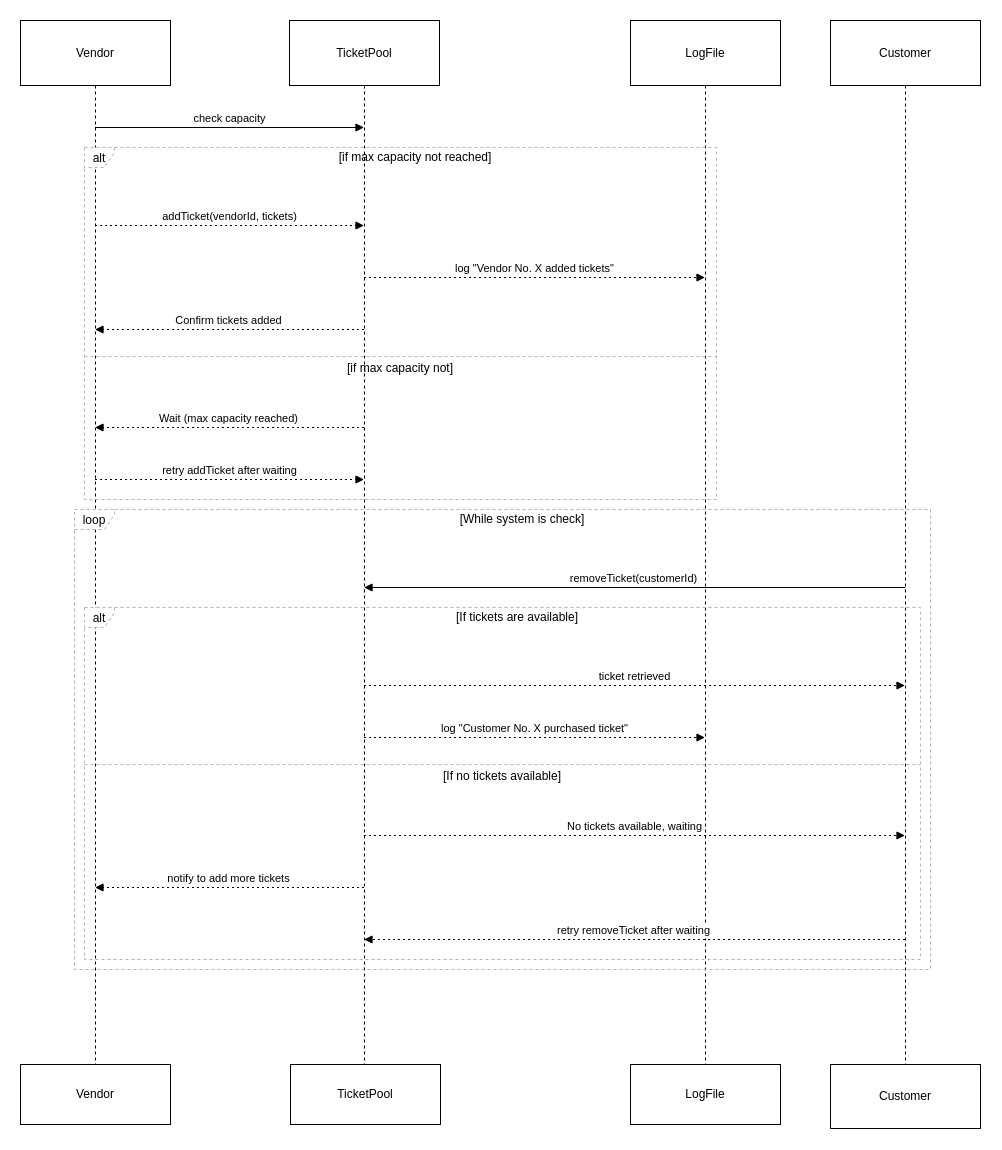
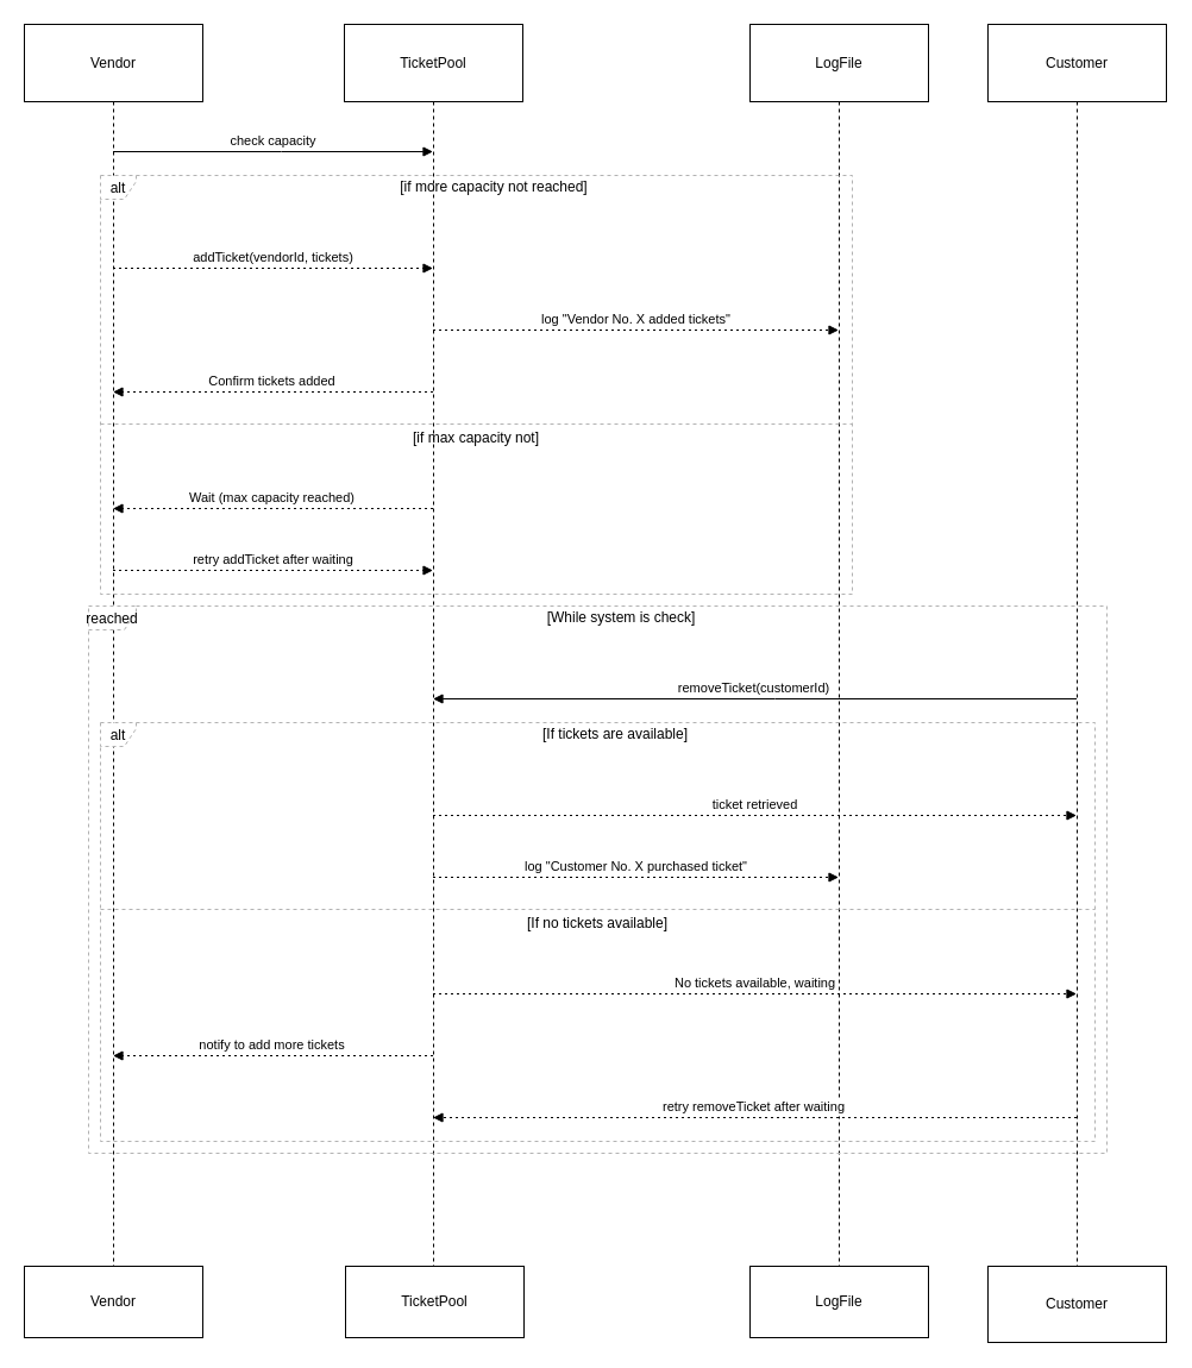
  <mxCell id="0" />
  <mxCell id="1" parent="0" />
  <mxCell id="2" value="Vendor" style="shape=umlLifeline;perimeter=lifelinePerimeter;whiteSpace=wrap;container=1;dropTarget=0;collapsible=0;recursiveResize=0;outlineConnect=0;portConstraint=eastwest;newEdgeStyle={&quot;edgeStyle&quot;:&quot;elbowEdgeStyle&quot;,&quot;elbow&quot;:&quot;vertical&quot;,&quot;curved&quot;:0,&quot;rounded&quot;:0};size=65;" vertex="1" parent="1"><mxGeometry x="20" y="20" width="150" height="1044" as="geometry" /></mxCell>
  <mxCell id="3" value="TicketPool" style="shape=umlLifeline;perimeter=lifelinePerimeter;whiteSpace=wrap;container=1;dropTarget=0;collapsible=0;recursiveResize=0;outlineConnect=0;portConstraint=eastwest;newEdgeStyle={&quot;edgeStyle&quot;:&quot;elbowEdgeStyle&quot;,&quot;elbow&quot;:&quot;vertical&quot;,&quot;curved&quot;:0,&quot;rounded&quot;:0};size=65;" vertex="1" parent="1"><mxGeometry x="289" y="20" width="150" height="1044" as="geometry" /></mxCell>
  <mxCell id="4" value="LogFile" style="shape=umlLifeline;perimeter=lifelinePerimeter;whiteSpace=wrap;container=1;dropTarget=0;collapsible=0;recursiveResize=0;outlineConnect=0;portConstraint=eastwest;newEdgeStyle={&quot;edgeStyle&quot;:&quot;elbowEdgeStyle&quot;,&quot;elbow&quot;:&quot;vertical&quot;,&quot;curved&quot;:0,&quot;rounded&quot;:0};size=65;" vertex="1" parent="1"><mxGeometry x="630" y="20" width="150" height="1044" as="geometry" /></mxCell>
  <mxCell id="5" value="Customer" style="shape=umlLifeline;perimeter=lifelinePerimeter;whiteSpace=wrap;container=1;dropTarget=0;collapsible=0;recursiveResize=0;outlineConnect=0;portConstraint=eastwest;newEdgeStyle={&quot;edgeStyle&quot;:&quot;elbowEdgeStyle&quot;,&quot;elbow&quot;:&quot;vertical&quot;,&quot;curved&quot;:0,&quot;rounded&quot;:0};size=65;" vertex="1" parent="1"><mxGeometry x="830" y="20" width="150" height="1044" as="geometry" /></mxCell>
  <mxCell id="6" value="alt" style="shape=umlFrame;dashed=1;pointerEvents=0;dropTarget=0;strokeColor=#B3B3B3;height=20;width=30" vertex="1" parent="1"><mxGeometry x="84" y="147" width="632" height="352" as="geometry" /></mxCell>
- <mxCell id="7" value="[if max capacity not reached]" style="text;strokeColor=none;fillColor=none;align=center;verticalAlign=middle;whiteSpace=wrap;" vertex="1" parent="6"><mxGeometry x="30" width="602" height="20" as="geometry" /></mxCell>
+ <mxCell id="7" value="[if more capacity not reached]" style="text;strokeColor=none;fillColor=none;align=center;verticalAlign=middle;whiteSpace=wrap;" vertex="1" parent="6"><mxGeometry x="30" width="602" height="20" as="geometry" /></mxCell>
  <mxCell id="8" value="[if max capacity not]" style="shape=line;dashed=1;whiteSpace=wrap;verticalAlign=top;labelPosition=center;verticalLabelPosition=middle;align=center;strokeColor=#B3B3B3;" vertex="1" parent="6"><mxGeometry y="207" width="632" height="4" as="geometry" /></mxCell>
  <mxCell id="9" value="alt" style="shape=umlFrame;dashed=1;pointerEvents=0;dropTarget=0;strokeColor=#B3B3B3;height=20;width=30" vertex="1" parent="1"><mxGeometry x="84" y="607" width="836" height="352" as="geometry" /></mxCell>
  <mxCell id="10" value="[If tickets are available]" style="text;strokeColor=none;fillColor=none;align=center;verticalAlign=middle;whiteSpace=wrap;" vertex="1" parent="9"><mxGeometry x="30" width="806" height="20" as="geometry" /></mxCell>
  <mxCell id="11" value="[If no tickets available]" style="shape=line;dashed=1;whiteSpace=wrap;verticalAlign=top;labelPosition=center;verticalLabelPosition=middle;align=center;strokeColor=#B3B3B3;" vertex="1" parent="9"><mxGeometry y="155" width="836" height="4" as="geometry" /></mxCell>
- <mxCell id="12" value="loop" style="shape=umlFrame;dashed=1;pointerEvents=0;dropTarget=0;strokeColor=#B3B3B3;height=20;width=40" vertex="1" parent="1"><mxGeometry x="74" y="509" width="856" height="460" as="geometry" /></mxCell>
+ <mxCell id="12" value="reached" style="shape=umlFrame;dashed=1;pointerEvents=0;dropTarget=0;strokeColor=#B3B3B3;height=20;width=40" vertex="1" parent="1"><mxGeometry x="74" y="509" width="856" height="460" as="geometry" /></mxCell>
  <mxCell id="13" value="[While system is check]" style="text;strokeColor=none;fillColor=none;align=center;verticalAlign=middle;whiteSpace=wrap;" vertex="1" parent="12"><mxGeometry x="40" width="816" height="20" as="geometry" /></mxCell>
  <mxCell id="14" value="check capacity" style="verticalAlign=bottom;edgeStyle=elbowEdgeStyle;elbow=vertical;curved=0;rounded=0;endArrow=block;" edge="1" parent="1" source="2" target="3"><mxGeometry relative="1" as="geometry"><Array as="points"><mxPoint x="236" y="127" /></Array></mxGeometry></mxCell>
  <mxCell id="15" value="addTicket(vendorId, tickets)" style="verticalAlign=bottom;edgeStyle=elbowEdgeStyle;elbow=vertical;curved=0;rounded=0;dashed=1;dashPattern=2 3;endArrow=block;" edge="1" parent="1" source="2" target="3"><mxGeometry relative="1" as="geometry"><Array as="points"><mxPoint x="236" y="225" /></Array></mxGeometry></mxCell>
  <mxCell id="16" value="log &quot;Vendor No. X added tickets&quot;" style="verticalAlign=bottom;edgeStyle=elbowEdgeStyle;elbow=vertical;curved=0;rounded=0;dashed=1;dashPattern=2 3;endArrow=block;" edge="1" parent="1" source="3" target="4"><mxGeometry relative="1" as="geometry"><Array as="points"><mxPoint x="546" y="277" /></Array></mxGeometry></mxCell>
  <mxCell id="17" value="Confirm tickets added" style="verticalAlign=bottom;edgeStyle=elbowEdgeStyle;elbow=vertical;curved=0;rounded=0;dashed=1;dashPattern=2 3;endArrow=block;" edge="1" parent="1" source="3" target="2"><mxGeometry relative="1" as="geometry"><Array as="points"><mxPoint x="239" y="329" /></Array></mxGeometry></mxCell>
  <mxCell id="18" value="Wait (max capacity reached)" style="verticalAlign=bottom;edgeStyle=elbowEdgeStyle;elbow=vertical;curved=0;rounded=0;dashed=1;dashPattern=2 3;endArrow=block;" edge="1" parent="1" source="3" target="2"><mxGeometry relative="1" as="geometry"><Array as="points"><mxPoint x="239" y="427" /></Array></mxGeometry></mxCell>
  <mxCell id="19" value="retry addTicket after waiting" style="verticalAlign=bottom;edgeStyle=elbowEdgeStyle;elbow=vertical;curved=0;rounded=0;dashed=1;dashPattern=2 3;endArrow=block;" edge="1" parent="1" source="2" target="3"><mxGeometry relative="1" as="geometry"><Array as="points"><mxPoint x="236" y="479" /></Array></mxGeometry></mxCell>
  <mxCell id="20" value="removeTicket(customerId)" style="verticalAlign=bottom;edgeStyle=elbowEdgeStyle;elbow=vertical;curved=0;rounded=0;endArrow=block;" edge="1" parent="1" source="5" target="3"><mxGeometry relative="1" as="geometry"><Array as="points"><mxPoint x="651" y="587" /></Array></mxGeometry></mxCell>
  <mxCell id="21" value="ticket retrieved" style="verticalAlign=bottom;edgeStyle=elbowEdgeStyle;elbow=vertical;curved=0;rounded=0;dashed=1;dashPattern=2 3;endArrow=block;" edge="1" parent="1" source="3" target="5"><mxGeometry relative="1" as="geometry"><Array as="points"><mxPoint x="648" y="685" /></Array></mxGeometry></mxCell>
  <mxCell id="22" value="log &quot;Customer No. X purchased ticket&quot;" style="verticalAlign=bottom;edgeStyle=elbowEdgeStyle;elbow=vertical;curved=0;rounded=0;dashed=1;dashPattern=2 3;endArrow=block;" edge="1" parent="1" source="3" target="4"><mxGeometry relative="1" as="geometry"><Array as="points"><mxPoint x="548" y="737" /></Array></mxGeometry></mxCell>
  <mxCell id="23" value="No tickets available, waiting" style="verticalAlign=bottom;edgeStyle=elbowEdgeStyle;elbow=vertical;curved=0;rounded=0;dashed=1;dashPattern=2 3;endArrow=block;" edge="1" parent="1" source="3" target="5"><mxGeometry relative="1" as="geometry"><Array as="points"><mxPoint x="648" y="835" /></Array></mxGeometry></mxCell>
  <mxCell id="24" value="notify to add more tickets" style="verticalAlign=bottom;edgeStyle=elbowEdgeStyle;elbow=vertical;curved=0;rounded=0;dashed=1;dashPattern=2 3;endArrow=block;" edge="1" parent="1" source="3" target="2"><mxGeometry relative="1" as="geometry"><Array as="points"><mxPoint x="239" y="887" /></Array></mxGeometry></mxCell>
  <mxCell id="25" value="retry removeTicket after waiting" style="verticalAlign=bottom;edgeStyle=elbowEdgeStyle;elbow=vertical;curved=0;rounded=0;dashed=1;dashPattern=2 3;endArrow=block;" edge="1" parent="1" source="5" target="3"><mxGeometry relative="1" as="geometry"><Array as="points"><mxPoint x="651" y="939" /></Array></mxGeometry></mxCell>
  <mxCell id="26" value="Vendor" style="rounded=0;whiteSpace=wrap;html=1;" vertex="1" parent="1"><mxGeometry x="20" y="1064" width="150" height="60" as="geometry" /></mxCell>
  <mxCell id="27" value="TicketPool" style="rounded=0;whiteSpace=wrap;html=1;" vertex="1" parent="1"><mxGeometry x="290" y="1064" width="150" height="60" as="geometry" /></mxCell>
  <mxCell id="28" value="LogFile" style="rounded=0;whiteSpace=wrap;html=1;" vertex="1" parent="1"><mxGeometry x="630" y="1064" width="150" height="60" as="geometry" /></mxCell>
  <mxCell id="29" value="Customer" style="rounded=0;whiteSpace=wrap;html=1;" vertex="1" parent="1"><mxGeometry x="830" y="1064" width="150" height="64" as="geometry" /></mxCell>
